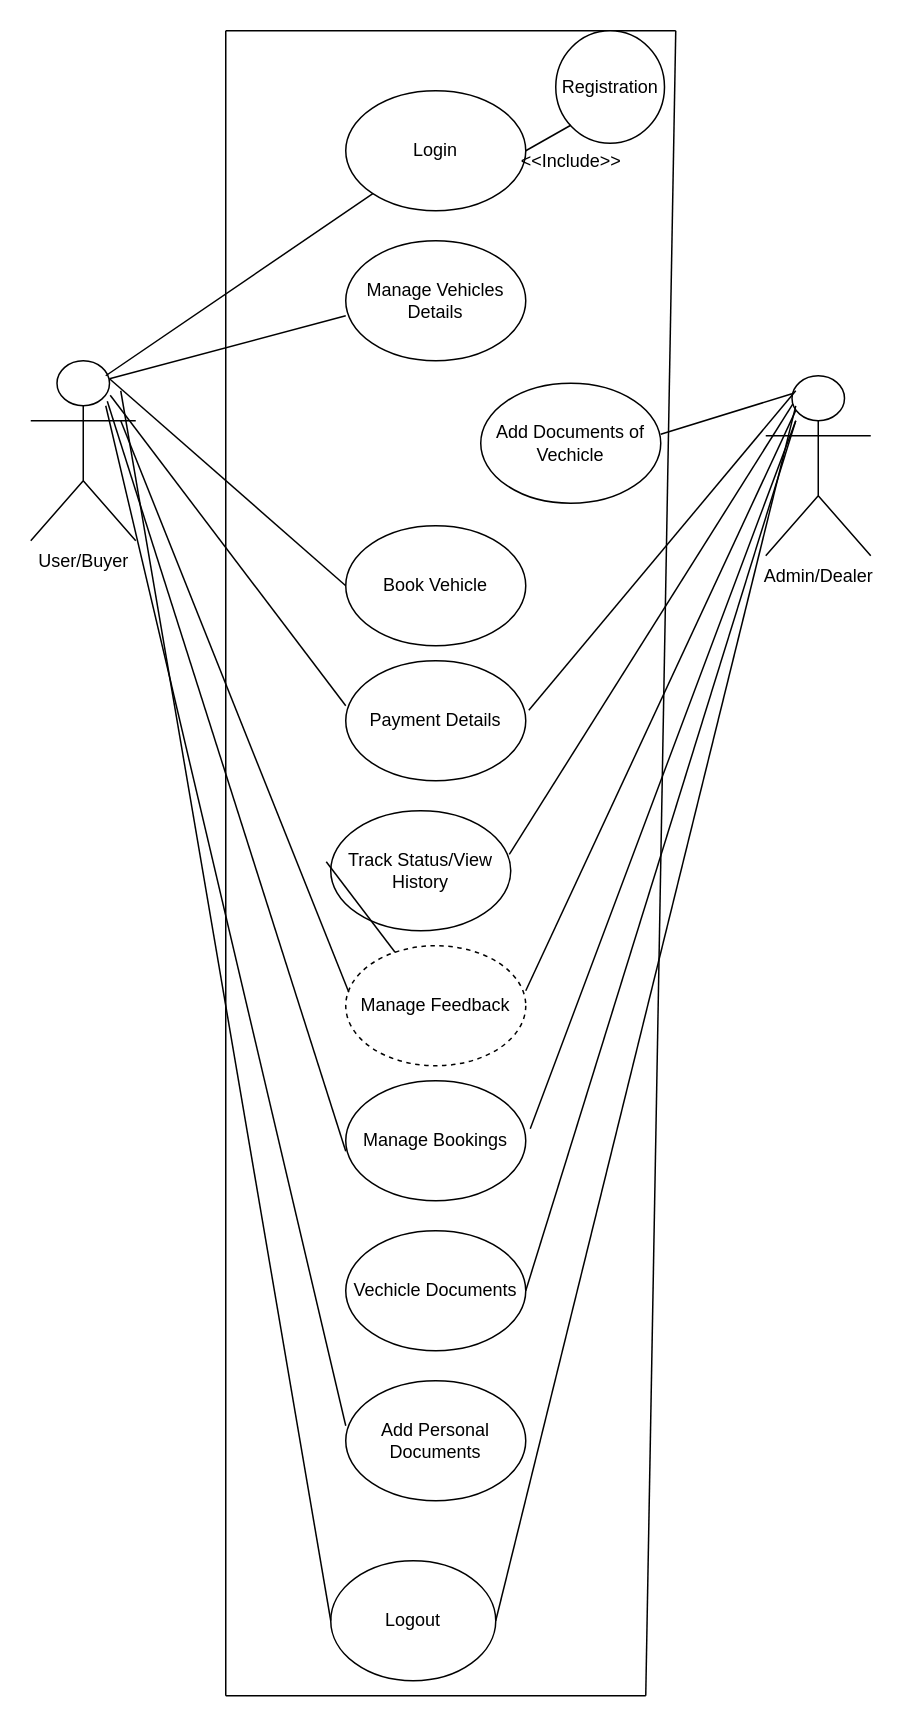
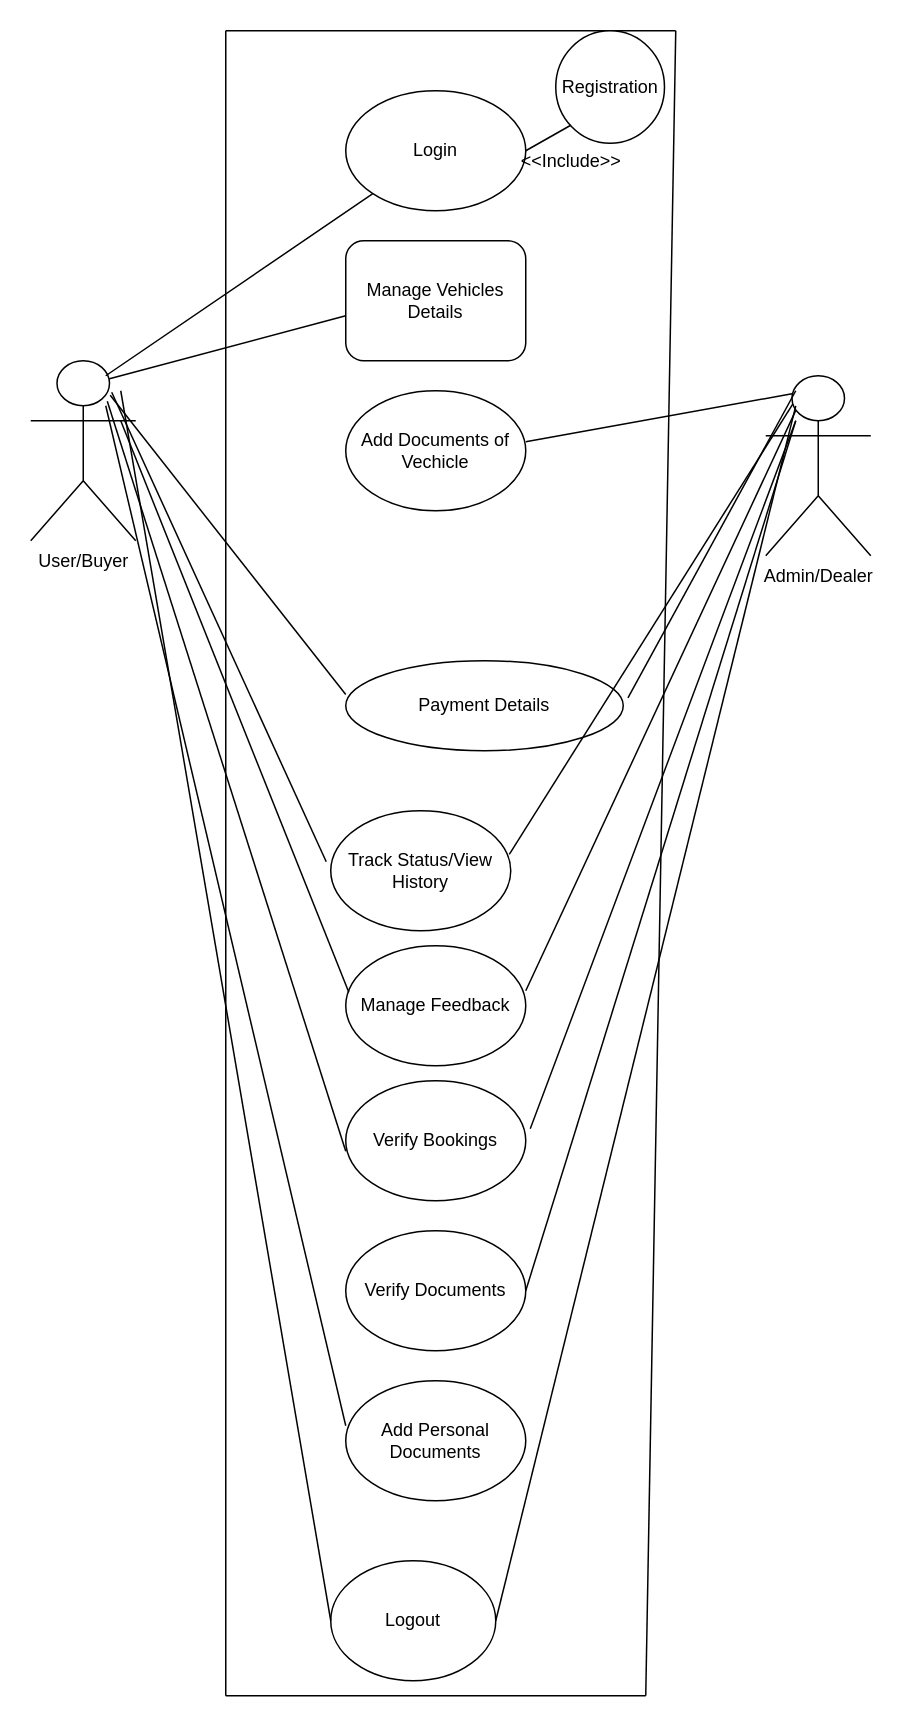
  <mxCell id="0" />
  <mxCell id="1" parent="0" />
  <mxCell id="2" value="Track Status/View History" style="ellipse;whiteSpace=wrap;html=1;" vertex="1" parent="1"><mxGeometry x="220" y="540" width="120" height="80" as="geometry" /></mxCell>
  <mxCell id="3" value="Login" style="ellipse;whiteSpace=wrap;html=1;" vertex="1" parent="1"><mxGeometry x="230" y="60" width="120" height="80" as="geometry" /></mxCell>
- <mxCell id="4" value="Payment Details" style="ellipse;whiteSpace=wrap;html=1;" vertex="1" parent="1"><mxGeometry x="230" y="440" width="120" height="80" as="geometry" /></mxCell>
- <mxCell id="5" value="Book Vehicle" style="ellipse;whiteSpace=wrap;html=1;" vertex="1" parent="1"><mxGeometry x="230" y="350" width="120" height="80" as="geometry" /></mxCell>
- <mxCell id="6" value="Manage Vehicles Details" style="ellipse;whiteSpace=wrap;html=1;" vertex="1" parent="1"><mxGeometry x="230" y="160" width="120" height="80" as="geometry" /></mxCell>
+ <mxCell id="4" value="Payment Details" style="ellipse;whiteSpace=wrap;html=1;" vertex="1" parent="1"><mxGeometry x="230" y="440" width="185" height="60" as="geometry" /></mxCell>
+ <mxCell id="6" value="Manage Vehicles Details" style="whiteSpace=wrap;html=1;rounded=1;" vertex="1" parent="1"><mxGeometry x="230" y="160" width="120" height="80" as="geometry" /></mxCell>
  <mxCell id="7" value="Admin/Dealer" style="shape=umlActor;verticalLabelPosition=bottom;labelBackgroundColor=#ffffff;verticalAlign=top;html=1;" vertex="1" parent="1"><mxGeometry x="510" y="250" width="70" height="120" as="geometry" /></mxCell>
- <mxCell id="8" value="Manage Feedback" style="ellipse;whiteSpace=wrap;html=1;dashed=1;" vertex="1" parent="1"><mxGeometry x="230" y="630" width="120" height="80" as="geometry" /></mxCell>
- <mxCell id="9" value="Manage Bookings" style="ellipse;whiteSpace=wrap;html=1;" vertex="1" parent="1"><mxGeometry x="230" y="720" width="120" height="80" as="geometry" /></mxCell>
- <mxCell id="10" value="Add Documents of Vechicle" style="ellipse;whiteSpace=wrap;html=1;" vertex="1" parent="1"><mxGeometry x="320" y="255" width="120" height="80" as="geometry" /></mxCell>
+ <mxCell id="8" value="Manage Feedback" style="ellipse;whiteSpace=wrap;html=1;" vertex="1" parent="1"><mxGeometry x="230" y="630" width="120" height="80" as="geometry" /></mxCell>
+ <mxCell id="9" value="Verify Bookings" style="ellipse;whiteSpace=wrap;html=1;" vertex="1" parent="1"><mxGeometry x="230" y="720" width="120" height="80" as="geometry" /></mxCell>
+ <mxCell id="10" value="Add Documents of Vechicle" style="ellipse;whiteSpace=wrap;html=1;" vertex="1" parent="1"><mxGeometry x="230" y="260" width="120" height="80" as="geometry" /></mxCell>
  <mxCell id="11" value="Add Personal Documents" style="ellipse;whiteSpace=wrap;html=1;" vertex="1" parent="1"><mxGeometry x="230" y="920" width="120" height="80" as="geometry" /></mxCell>
- <mxCell id="12" value="Vechicle Documents" style="ellipse;whiteSpace=wrap;html=1;" vertex="1" parent="1"><mxGeometry x="230" y="820" width="120" height="80" as="geometry" /></mxCell>
+ <mxCell id="12" value="Verify Documents" style="ellipse;whiteSpace=wrap;html=1;" vertex="1" parent="1"><mxGeometry x="230" y="820" width="120" height="80" as="geometry" /></mxCell>
  <mxCell id="13" value="User/Buyer" style="shape=umlActor;verticalLabelPosition=bottom;labelBackgroundColor=#ffffff;verticalAlign=top;html=1;" vertex="1" parent="1"><mxGeometry x="20" y="240" width="70" height="120" as="geometry" /></mxCell>
  <mxCell id="14" value="" style="endArrow=none;html=1;" edge="1" parent="1"><mxGeometry width="50" height="50" relative="1" as="geometry"><mxPoint x="150" y="1130" as="sourcePoint" /><mxPoint x="150" y="20" as="targetPoint" /></mxGeometry></mxCell>
  <mxCell id="15" value="" style="endArrow=none;html=1;" edge="1" parent="1"><mxGeometry width="50" height="50" relative="1" as="geometry"><mxPoint x="430" y="1130" as="sourcePoint" /><mxPoint x="450" y="20" as="targetPoint" /></mxGeometry></mxCell>
  <mxCell id="16" value="" style="endArrow=none;html=1;" edge="1" parent="1"><mxGeometry width="50" height="50" relative="1" as="geometry"><mxPoint x="150" y="1130" as="sourcePoint" /><mxPoint x="430" y="1130" as="targetPoint" /></mxGeometry></mxCell>
  <mxCell id="17" value="" style="endArrow=none;html=1;" edge="1" parent="1"><mxGeometry width="50" height="50" relative="1" as="geometry"><mxPoint x="150" y="20" as="sourcePoint" /><mxPoint x="450" y="20" as="targetPoint" /></mxGeometry></mxCell>
  <mxCell id="18" value="" style="endArrow=none;html=1;" edge="1" parent="1" target="3"><mxGeometry width="50" height="50" relative="1" as="geometry"><mxPoint x="70" y="250" as="sourcePoint" /><mxPoint x="120" y="200" as="targetPoint" /></mxGeometry></mxCell>
  <mxCell id="19" value="" style="endArrow=none;html=1;exitX=0.75;exitY=0.1;exitDx=0;exitDy=0;exitPerimeter=0;entryX=0;entryY=0.625;entryDx=0;entryDy=0;entryPerimeter=0;" edge="1" parent="1" source="13" target="6"><mxGeometry width="50" height="50" relative="1" as="geometry"><mxPoint x="80" y="260" as="sourcePoint" /><mxPoint x="267.11" y="137.972" as="targetPoint" /></mxGeometry></mxCell>
  <mxCell id="20" value="" style="endArrow=none;html=1;entryX=1;entryY=0.425;entryDx=0;entryDy=0;entryPerimeter=0;exitX=0.25;exitY=0.1;exitDx=0;exitDy=0;exitPerimeter=0;" edge="1" parent="1" source="7" target="10"><mxGeometry width="50" height="50" relative="1" as="geometry"><mxPoint x="90" y="270" as="sourcePoint" /><mxPoint x="277.11" y="147.972" as="targetPoint" /></mxGeometry></mxCell>
- <mxCell id="21" value="" style="endArrow=none;html=1;entryX=0;entryY=0.5;entryDx=0;entryDy=0;exitX=0.75;exitY=0.1;exitDx=0;exitDy=0;exitPerimeter=0;" edge="1" parent="1" source="13" target="5"><mxGeometry width="50" height="50" relative="1" as="geometry"><mxPoint x="80" y="250" as="sourcePoint" /><mxPoint x="287.11" y="290.002" as="targetPoint" /></mxGeometry></mxCell>
  <mxCell id="22" value="" style="endArrow=none;html=1;exitX=0;exitY=0.375;exitDx=0;exitDy=0;exitPerimeter=0;entryX=0.757;entryY=0.192;entryDx=0;entryDy=0;entryPerimeter=0;" edge="1" parent="1" source="4" target="13"><mxGeometry width="50" height="50" relative="1" as="geometry"><mxPoint x="110" y="290" as="sourcePoint" /><mxPoint x="74" y="250" as="targetPoint" /></mxGeometry></mxCell>
  <mxCell id="23" value="" style="endArrow=none;html=1;exitX=1.017;exitY=0.413;exitDx=0;exitDy=0;exitPerimeter=0;" edge="1" parent="1" source="4"><mxGeometry width="50" height="50" relative="1" as="geometry"><mxPoint x="120" y="300" as="sourcePoint" /><mxPoint x="530" y="260" as="targetPoint" /></mxGeometry></mxCell>
- <mxCell id="24" value="" style="endArrow=none;html=1;exitX=-0.025;exitY=0.425;exitDx=0;exitDy=0;exitPerimeter=0;" edge="1" parent="1" source="2" target="8"><mxGeometry width="50" height="50" relative="1" as="geometry"><mxPoint x="130" y="310" as="sourcePoint" /><mxPoint x="317.11" y="187.972" as="targetPoint" /></mxGeometry></mxCell>
+ <mxCell id="24" value="" style="endArrow=none;html=1;exitX=-0.025;exitY=0.425;exitDx=0;exitDy=0;exitPerimeter=0;entryX=0.771;entryY=0.175;entryDx=0;entryDy=0;entryPerimeter=0;" edge="1" parent="1" source="2" target="13"><mxGeometry width="50" height="50" relative="1" as="geometry"><mxPoint x="130" y="310" as="sourcePoint" /><mxPoint x="317.11" y="187.972" as="targetPoint" /></mxGeometry></mxCell>
  <mxCell id="25" value="" style="endArrow=none;html=1;exitX=0.992;exitY=0.363;exitDx=0;exitDy=0;exitPerimeter=0;entryX=0.257;entryY=0.158;entryDx=0;entryDy=0;entryPerimeter=0;" edge="1" parent="1" source="2" target="7"><mxGeometry width="50" height="50" relative="1" as="geometry"><mxPoint x="140" y="320" as="sourcePoint" /><mxPoint x="327.11" y="197.972" as="targetPoint" /></mxGeometry></mxCell>
  <mxCell id="26" value="" style="endArrow=none;html=1;exitX=0.017;exitY=0.388;exitDx=0;exitDy=0;exitPerimeter=0;" edge="1" parent="1" source="8"><mxGeometry width="50" height="50" relative="1" as="geometry"><mxPoint x="250" y="670" as="sourcePoint" /><mxPoint x="80" y="280" as="targetPoint" /></mxGeometry></mxCell>
  <mxCell id="27" value="" style="endArrow=none;html=1;exitX=1;exitY=0.375;exitDx=0;exitDy=0;exitPerimeter=0;entryX=0.286;entryY=0.192;entryDx=0;entryDy=0;entryPerimeter=0;" edge="1" parent="1" source="8" target="7"><mxGeometry width="50" height="50" relative="1" as="geometry"><mxPoint x="252.04" y="671.04" as="sourcePoint" /><mxPoint x="90" y="290" as="targetPoint" /></mxGeometry></mxCell>
  <mxCell id="28" value="" style="endArrow=none;html=1;exitX=0;exitY=0.588;exitDx=0;exitDy=0;exitPerimeter=0;entryX=0.729;entryY=0.225;entryDx=0;entryDy=0;entryPerimeter=0;" edge="1" parent="1" source="9" target="13"><mxGeometry width="50" height="50" relative="1" as="geometry"><mxPoint x="262.04" y="681.04" as="sourcePoint" /><mxPoint x="100" y="300" as="targetPoint" /></mxGeometry></mxCell>
  <mxCell id="29" value="" style="endArrow=none;html=1;exitX=1.025;exitY=0.4;exitDx=0;exitDy=0;exitPerimeter=0;" edge="1" parent="1" source="9"><mxGeometry width="50" height="50" relative="1" as="geometry"><mxPoint x="272.04" y="691.04" as="sourcePoint" /><mxPoint x="530" y="280" as="targetPoint" /></mxGeometry></mxCell>
  <mxCell id="30" value="" style="endArrow=none;html=1;exitX=1;exitY=0.5;exitDx=0;exitDy=0;" edge="1" parent="1" source="12"><mxGeometry width="50" height="50" relative="1" as="geometry"><mxPoint x="282.04" y="701.04" as="sourcePoint" /><mxPoint x="530" y="280" as="targetPoint" /></mxGeometry></mxCell>
  <mxCell id="31" value="" style="endArrow=none;html=1;exitX=0;exitY=0.375;exitDx=0;exitDy=0;exitPerimeter=0;" edge="1" parent="1" source="11"><mxGeometry width="50" height="50" relative="1" as="geometry"><mxPoint x="292.04" y="711.04" as="sourcePoint" /><mxPoint x="70" y="270" as="targetPoint" /></mxGeometry></mxCell>
  <mxCell id="32" value="Logout" style="ellipse;whiteSpace=wrap;html=1;" vertex="1" parent="1"><mxGeometry x="220" y="1040" width="110" height="80" as="geometry" /></mxCell>
  <mxCell id="33" value="" style="endArrow=none;html=1;exitX=0;exitY=0.5;exitDx=0;exitDy=0;" edge="1" parent="1" source="32"><mxGeometry width="50" height="50" relative="1" as="geometry"><mxPoint x="320" y="1010" as="sourcePoint" /><mxPoint x="80" y="260" as="targetPoint" /></mxGeometry></mxCell>
  <mxCell id="34" value="" style="endArrow=none;html=1;exitX=1;exitY=0.5;exitDx=0;exitDy=0;entryX=0.286;entryY=0.167;entryDx=0;entryDy=0;entryPerimeter=0;" edge="1" parent="1" source="32" target="7"><mxGeometry width="50" height="50" relative="1" as="geometry"><mxPoint x="245" y="1070" as="sourcePoint" /><mxPoint x="90" y="270" as="targetPoint" /></mxGeometry></mxCell>
  <mxCell id="35" value="Registration" style="ellipse;whiteSpace=wrap;html=1;direction=south;" vertex="1" parent="1"><mxGeometry x="370" y="20" width="72.5" height="75" as="geometry" /></mxCell>
  <mxCell id="36" value="" style="endArrow=none;html=1;" edge="1" parent="1"><mxGeometry width="50" height="50" relative="1" as="geometry"><mxPoint x="350" y="100" as="sourcePoint" /><mxPoint x="380" y="83" as="targetPoint" /></mxGeometry></mxCell>
  <mxCell id="37" value="&amp;lt;&amp;lt;Include&amp;gt;&amp;gt;" style="text;html=1;align=center;verticalAlign=middle;resizable=0;points=[];autosize=1;" vertex="1" parent="1"><mxGeometry x="340" y="97" width="80" height="20" as="geometry" /></mxCell>
